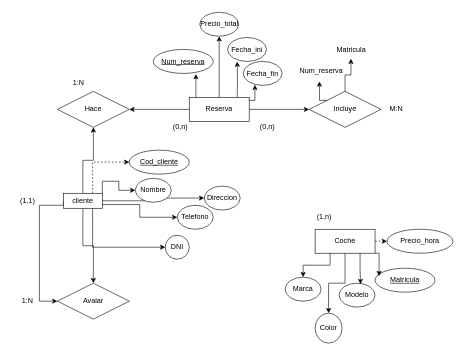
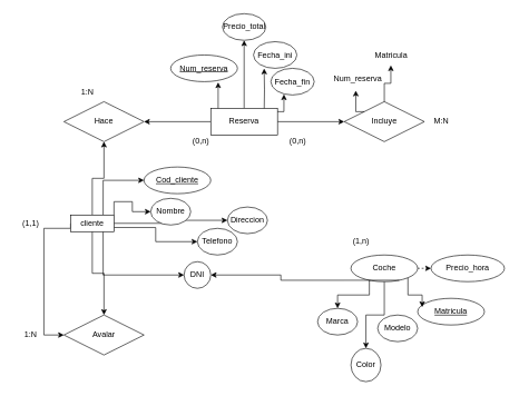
  <mxCell id="0" />
  <mxCell id="1" parent="0" />
  <mxCell id="2" style="edgeStyle=orthogonalEdgeStyle;rounded=0;orthogonalLoop=1;jettySize=auto;html=1;exitX=1;exitY=0.5;exitDx=0;exitDy=0;entryX=0;entryY=0.5;entryDx=0;entryDy=0;dashed=1;" edge="1" parent="1" source="5" target="31"><mxGeometry relative="1" as="geometry" /></mxCell>
  <mxCell id="3" style="edgeStyle=orthogonalEdgeStyle;rounded=0;orthogonalLoop=1;jettySize=auto;html=1;exitX=0.5;exitY=1;exitDx=0;exitDy=0;entryX=0.5;entryY=0;entryDx=0;entryDy=0;" edge="1" parent="1" source="5" target="29"><mxGeometry relative="1" as="geometry" /></mxCell>
  <mxCell id="4" style="edgeStyle=orthogonalEdgeStyle;rounded=0;orthogonalLoop=1;jettySize=auto;html=1;exitX=0.25;exitY=1;exitDx=0;exitDy=0;entryX=0.5;entryY=0;entryDx=0;entryDy=0;" edge="1" parent="1" source="5" target="30"><mxGeometry relative="1" as="geometry" /></mxCell>
- <mxCell id="5" value="Coche" style="whiteSpace=wrap;html=1;align=center;" vertex="1" parent="1"><mxGeometry x="525" y="382" width="100" height="40" as="geometry" /></mxCell>
+ <mxCell id="5" value="Coche" style="ellipse;whiteSpace=wrap;html=1;align=center;" vertex="1" parent="1"><mxGeometry x="525" y="382" width="100" height="40" as="geometry" /></mxCell>
  <mxCell id="6" style="edgeStyle=orthogonalEdgeStyle;rounded=0;orthogonalLoop=1;jettySize=auto;html=1;exitX=0.5;exitY=1;exitDx=0;exitDy=0;entryX=0.5;entryY=0;entryDx=0;entryDy=0;" edge="1" parent="1" source="14" target="18"><mxGeometry relative="1" as="geometry" /></mxCell>
  <mxCell id="7" style="edgeStyle=orthogonalEdgeStyle;rounded=0;orthogonalLoop=1;jettySize=auto;html=1;exitX=0;exitY=0.5;exitDx=0;exitDy=0;entryX=0;entryY=0.5;entryDx=0;entryDy=0;" edge="1" parent="1" source="14" target="18"><mxGeometry relative="1" as="geometry"><Array as="points"><mxPoint x="65" y="342" /><mxPoint x="65" y="502" /></Array></mxGeometry></mxCell>
  <mxCell id="8" style="edgeStyle=orthogonalEdgeStyle;rounded=0;orthogonalLoop=1;jettySize=auto;html=1;exitX=0.5;exitY=0;exitDx=0;exitDy=0;entryX=0.5;entryY=1;entryDx=0;entryDy=0;" edge="1" parent="1" source="14" target="38"><mxGeometry relative="1" as="geometry" /></mxCell>
- <mxCell id="9" style="edgeStyle=orthogonalEdgeStyle;rounded=0;orthogonalLoop=1;jettySize=auto;html=1;exitX=0.75;exitY=0;exitDx=0;exitDy=0;entryX=0;entryY=0.5;entryDx=0;entryDy=0;dashed=1;" edge="1" parent="1" source="14" target="19"><mxGeometry relative="1" as="geometry" /></mxCell>
+ <mxCell id="9" style="edgeStyle=orthogonalEdgeStyle;rounded=0;orthogonalLoop=1;jettySize=auto;html=1;exitX=0.75;exitY=0;exitDx=0;exitDy=0;entryX=0;entryY=0.5;entryDx=0;entryDy=0;" edge="1" parent="1" source="14" target="19"><mxGeometry relative="1" as="geometry" /></mxCell>
  <mxCell id="10" style="edgeStyle=orthogonalEdgeStyle;rounded=0;orthogonalLoop=1;jettySize=auto;html=1;exitX=1;exitY=0;exitDx=0;exitDy=0;entryX=0;entryY=0.5;entryDx=0;entryDy=0;" edge="1" parent="1" source="14" target="22"><mxGeometry relative="1" as="geometry" /></mxCell>
  <mxCell id="11" style="edgeStyle=orthogonalEdgeStyle;rounded=0;orthogonalLoop=1;jettySize=auto;html=1;exitX=1;exitY=0.5;exitDx=0;exitDy=0;" edge="1" parent="1" source="14" target="25"><mxGeometry relative="1" as="geometry" /></mxCell>
  <mxCell id="12" style="edgeStyle=orthogonalEdgeStyle;rounded=0;orthogonalLoop=1;jettySize=auto;html=1;exitX=1;exitY=0.75;exitDx=0;exitDy=0;entryX=0;entryY=0.5;entryDx=0;entryDy=0;" edge="1" parent="1" source="14" target="24"><mxGeometry relative="1" as="geometry" /></mxCell>
  <mxCell id="13" style="edgeStyle=orthogonalEdgeStyle;rounded=0;orthogonalLoop=1;jettySize=auto;html=1;exitX=0.75;exitY=1;exitDx=0;exitDy=0;entryX=0;entryY=0.5;entryDx=0;entryDy=0;" edge="1" parent="1" source="14" target="23"><mxGeometry relative="1" as="geometry" /></mxCell>
  <mxCell id="14" value="cliente" style="whiteSpace=wrap;html=1;align=center;" vertex="1" parent="1"><mxGeometry x="105" y="322" width="65" height="25" as="geometry" /></mxCell>
  <mxCell id="15" style="edgeStyle=orthogonalEdgeStyle;rounded=0;orthogonalLoop=1;jettySize=auto;html=1;exitX=0.5;exitY=0;exitDx=0;exitDy=0;entryX=0.5;entryY=1;entryDx=0;entryDy=0;" edge="1" parent="1" source="37" target="40"><mxGeometry relative="1" as="geometry"><mxPoint x="364.857" y="62" as="targetPoint" /><mxPoint x="365" y="152" as="sourcePoint" /></mxGeometry></mxCell>
  <mxCell id="16" style="edgeStyle=orthogonalEdgeStyle;rounded=0;orthogonalLoop=1;jettySize=auto;html=1;exitX=1;exitY=0;exitDx=0;exitDy=0;entryX=0.246;entryY=1.009;entryDx=0;entryDy=0;entryPerimeter=0;" edge="1" parent="1" target="41"><mxGeometry relative="1" as="geometry"><mxPoint x="395.64" y="103.83" as="targetPoint" /><mxPoint x="395" y="167" as="sourcePoint" /></mxGeometry></mxCell>
  <mxCell id="17" style="edgeStyle=orthogonalEdgeStyle;rounded=0;orthogonalLoop=1;jettySize=auto;html=1;exitX=1;exitY=0;exitDx=0;exitDy=0;entryX=0.302;entryY=0.974;entryDx=0;entryDy=0;entryPerimeter=0;" edge="1" parent="1" target="42"><mxGeometry relative="1" as="geometry"><mxPoint x="425" y="142" as="targetPoint" /><mxPoint x="395" y="167" as="sourcePoint" /></mxGeometry></mxCell>
  <mxCell id="18" value="Avalar" style="shape=rhombus;perimeter=rhombusPerimeter;whiteSpace=wrap;html=1;align=center;" vertex="1" parent="1"><mxGeometry x="95" y="472" width="120" height="60" as="geometry" /></mxCell>
  <mxCell id="19" value="Cod_cliente" style="ellipse;whiteSpace=wrap;html=1;align=center;fontStyle=4;" vertex="1" parent="1"><mxGeometry x="215" y="250" width="100" height="40" as="geometry" /></mxCell>
  <mxCell id="20" value="(1,1)" style="text;html=1;align=center;verticalAlign=middle;resizable=0;points=[];autosize=1;strokeColor=none;fillColor=none;" vertex="1" parent="1"><mxGeometry x="20" y="320" width="50" height="30" as="geometry" /></mxCell>
  <mxCell id="21" value="M:N" style="text;html=1;align=center;verticalAlign=middle;resizable=0;points=[];autosize=1;strokeColor=none;fillColor=none;" vertex="1" parent="1"><mxGeometry x="635" y="167" width="50" height="30" as="geometry" /></mxCell>
  <mxCell id="22" value="Nombre" style="ellipse;whiteSpace=wrap;html=1;align=center;" vertex="1" parent="1"><mxGeometry x="225" y="297" width="60" height="40" as="geometry" /></mxCell>
  <mxCell id="23" value="DNI" style="ellipse;whiteSpace=wrap;html=1;align=center;" vertex="1" parent="1"><mxGeometry x="275" y="392" width="40" height="40" as="geometry" /></mxCell>
  <mxCell id="24" value="Telefono" style="ellipse;whiteSpace=wrap;html=1;align=center;" vertex="1" parent="1"><mxGeometry x="295" y="342" width="60" height="40" as="geometry" /></mxCell>
  <mxCell id="25" value="Direccion" style="ellipse;whiteSpace=wrap;html=1;align=center;" vertex="1" parent="1"><mxGeometry x="340" y="310" width="60" height="40" as="geometry" /></mxCell>
  <mxCell id="26" style="edgeStyle=orthogonalEdgeStyle;rounded=0;orthogonalLoop=1;jettySize=auto;html=1;exitX=0;exitY=0;exitDx=0;exitDy=0;entryX=0.711;entryY=1.026;entryDx=0;entryDy=0;entryPerimeter=0;" edge="1" parent="1" target="33"><mxGeometry relative="1" as="geometry"><mxPoint x="335" y="167" as="sourcePoint" /><mxPoint x="327.3" y="129.99" as="targetPoint" /><Array as="points"><mxPoint x="326" y="167" /></Array></mxGeometry></mxCell>
  <mxCell id="27" value="Matricula" style="ellipse;whiteSpace=wrap;html=1;align=center;fontStyle=4;" vertex="1" parent="1"><mxGeometry x="625" y="447" width="100" height="40" as="geometry" /></mxCell>
  <mxCell id="28" value="Modelo" style="ellipse;whiteSpace=wrap;html=1;align=center;" vertex="1" parent="1"><mxGeometry x="565" y="472" width="60" height="40" as="geometry" /></mxCell>
  <mxCell id="29" value="Color" style="ellipse;whiteSpace=wrap;html=1;align=center;" vertex="1" parent="1"><mxGeometry x="525" y="522" width="45" height="50" as="geometry" /></mxCell>
  <mxCell id="30" value="Marca" style="ellipse;whiteSpace=wrap;html=1;align=center;" vertex="1" parent="1"><mxGeometry x="475" y="462" width="60" height="40" as="geometry" /></mxCell>
  <mxCell id="31" value="Precio_hora" style="ellipse;whiteSpace=wrap;html=1;align=center;" vertex="1" parent="1"><mxGeometry x="645" y="382" width="110" height="40" as="geometry" /></mxCell>
  <mxCell id="32" value="(1,n)" style="text;html=1;align=center;verticalAlign=middle;resizable=0;points=[];autosize=1;strokeColor=none;fillColor=none;" vertex="1" parent="1"><mxGeometry x="515" y="347" width="50" height="30" as="geometry" /></mxCell>
  <mxCell id="33" value="Num_reserva" style="ellipse;whiteSpace=wrap;html=1;align=center;fontStyle=4;" vertex="1" parent="1"><mxGeometry x="255" y="82" width="100" height="40" as="geometry" /></mxCell>
  <mxCell id="34" value="1:N" style="text;html=1;align=center;verticalAlign=middle;resizable=0;points=[];autosize=1;strokeColor=none;fillColor=none;" vertex="1" parent="1"><mxGeometry x="25" y="487" width="40" height="30" as="geometry" /></mxCell>
  <mxCell id="35" style="edgeStyle=orthogonalEdgeStyle;rounded=0;orthogonalLoop=1;jettySize=auto;html=1;exitX=1;exitY=0.5;exitDx=0;exitDy=0;entryX=0;entryY=0.5;entryDx=0;entryDy=0;" edge="1" parent="1" source="37" target="39"><mxGeometry relative="1" as="geometry" /></mxCell>
  <mxCell id="36" style="edgeStyle=orthogonalEdgeStyle;rounded=0;orthogonalLoop=1;jettySize=auto;html=1;exitX=0;exitY=0.5;exitDx=0;exitDy=0;entryX=1;entryY=0.5;entryDx=0;entryDy=0;" edge="1" parent="1" source="37" target="38"><mxGeometry relative="1" as="geometry" /></mxCell>
  <mxCell id="37" value="Reserva" style="whiteSpace=wrap;html=1;align=center;" vertex="1" parent="1"><mxGeometry x="315" y="162" width="100" height="40" as="geometry" /></mxCell>
  <mxCell id="38" value="Hace" style="shape=rhombus;perimeter=rhombusPerimeter;whiteSpace=wrap;html=1;align=center;" vertex="1" parent="1"><mxGeometry x="95" y="152" width="120" height="60" as="geometry" /></mxCell>
  <mxCell id="39" value="Incluye" style="shape=rhombus;perimeter=rhombusPerimeter;whiteSpace=wrap;html=1;align=center;" vertex="1" parent="1"><mxGeometry x="515" y="152" width="120" height="60" as="geometry" /></mxCell>
  <mxCell id="40" value="&lt;span style=&quot;text-wrap-mode: nowrap;&quot;&gt;Precio_total&lt;/span&gt;" style="ellipse;whiteSpace=wrap;html=1;align=center;" vertex="1" parent="1"><mxGeometry x="332.5" y="20" width="65" height="40" as="geometry" /></mxCell>
  <mxCell id="41" value="&lt;span style=&quot;text-wrap-mode: nowrap;&quot;&gt;Fecha_ini&lt;/span&gt;" style="ellipse;whiteSpace=wrap;html=1;align=center;" vertex="1" parent="1"><mxGeometry x="379" y="62" width="65" height="40" as="geometry" /></mxCell>
  <mxCell id="42" value="&lt;span style=&quot;text-wrap-mode: nowrap;&quot;&gt;Fecha_fin&lt;/span&gt;" style="ellipse;whiteSpace=wrap;html=1;align=center;" vertex="1" parent="1"><mxGeometry x="405" y="102" width="65" height="40" as="geometry" /></mxCell>
  <mxCell id="43" style="edgeStyle=orthogonalEdgeStyle;rounded=0;orthogonalLoop=1;jettySize=auto;html=1;exitX=1;exitY=1;exitDx=0;exitDy=0;entryX=0.067;entryY=0.329;entryDx=0;entryDy=0;entryPerimeter=0;" edge="1" parent="1" source="5" target="27"><mxGeometry relative="1" as="geometry" /></mxCell>
- <mxCell id="44" style="edgeStyle=orthogonalEdgeStyle;rounded=0;orthogonalLoop=1;jettySize=auto;html=1;exitX=0.75;exitY=1;exitDx=0;exitDy=0;entryX=0.597;entryY=0.037;entryDx=0;entryDy=0;entryPerimeter=0;" edge="1" parent="1" source="5" target="28"><mxGeometry relative="1" as="geometry" /></mxCell>
+ <mxCell id="44" style="edgeStyle=orthogonalEdgeStyle;rounded=0;orthogonalLoop=1;jettySize=auto;html=1;exitX=0.75;exitY=1;exitDx=0;exitDy=0;" edge="1" parent="1" source="5" target="23"><mxGeometry relative="1" as="geometry" /></mxCell>
  <mxCell id="45" value="Num_reserva" style="text;html=1;align=center;verticalAlign=middle;resizable=0;points=[];autosize=1;strokeColor=none;fillColor=none;" vertex="1" parent="1"><mxGeometry x="485" y="102" width="100" height="30" as="geometry" /></mxCell>
  <mxCell id="46" value="Matricula" style="text;html=1;align=center;verticalAlign=middle;resizable=0;points=[];autosize=1;strokeColor=none;fillColor=none;" vertex="1" parent="1"><mxGeometry x="550" y="67" width="70" height="30" as="geometry" /></mxCell>
  <mxCell id="47" style="edgeStyle=orthogonalEdgeStyle;rounded=0;orthogonalLoop=1;jettySize=auto;html=1;exitX=0.5;exitY=0;exitDx=0;exitDy=0;entryX=0.497;entryY=1.017;entryDx=0;entryDy=0;entryPerimeter=0;" edge="1" parent="1" source="39" target="46"><mxGeometry relative="1" as="geometry" /></mxCell>
  <mxCell id="48" style="edgeStyle=orthogonalEdgeStyle;rounded=0;orthogonalLoop=1;jettySize=auto;html=1;exitX=0;exitY=0;exitDx=0;exitDy=0;entryX=0.473;entryY=1.115;entryDx=0;entryDy=0;entryPerimeter=0;" edge="1" parent="1" source="39" target="45"><mxGeometry relative="1" as="geometry" /></mxCell>
  <mxCell id="49" value="(0,n)" style="text;html=1;align=center;verticalAlign=middle;resizable=0;points=[];autosize=1;strokeColor=none;fillColor=none;" vertex="1" parent="1"><mxGeometry x="275" y="197" width="50" height="30" as="geometry" /></mxCell>
  <mxCell id="50" value="1:N" style="text;html=1;align=center;verticalAlign=middle;resizable=0;points=[];autosize=1;strokeColor=none;fillColor=none;" vertex="1" parent="1"><mxGeometry x="110" y="122" width="40" height="30" as="geometry" /></mxCell>
  <mxCell id="51" value="(0,n)" style="text;html=1;align=center;verticalAlign=middle;resizable=0;points=[];autosize=1;strokeColor=none;fillColor=none;" vertex="1" parent="1"><mxGeometry x="420" y="197" width="50" height="30" as="geometry" /></mxCell>
